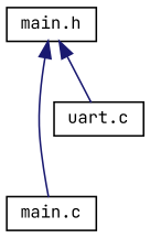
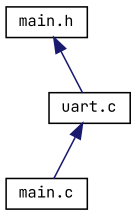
  digraph {
    fontname="JetBrains Mono"
    node [color=black fillcolor=white fontname="JetBrains Mono" fontsize=10 shape=record style=filled]
    edge [color=midnightblue dir=back fontname="JetBrains Mono" fontsize=10 labelfontname=Helvetica labelfontsize=10 style=solid]
    n1 [height=0.2 label="main.h" width=0.4]
    n2 [height=0.2 label="main.c" width=0.4]
    n3 [height=0.2 label="uart.c" width=0.4]
-   n1 -> n2
+   n3 -> n2
    n1 -> n3
  }
